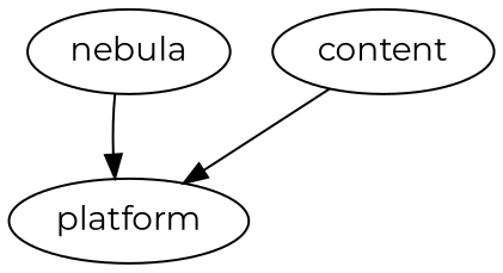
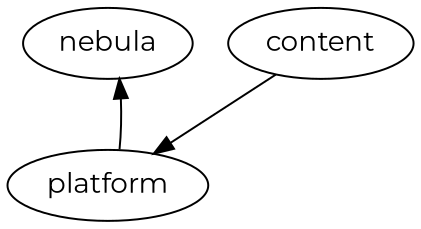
  digraph {
    fontname=Montserrat
    node [fontname=Montserrat]
    edge [fontname=Montserrat]
    n1 [label=nebula]
    n2 [label=content]
    n3 [label=platform]
    n2 -> n3
-   n1 -> n3
+   n3 -> n1
  }
